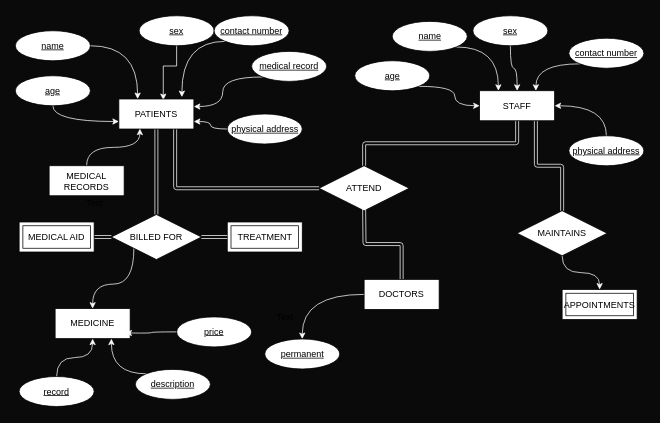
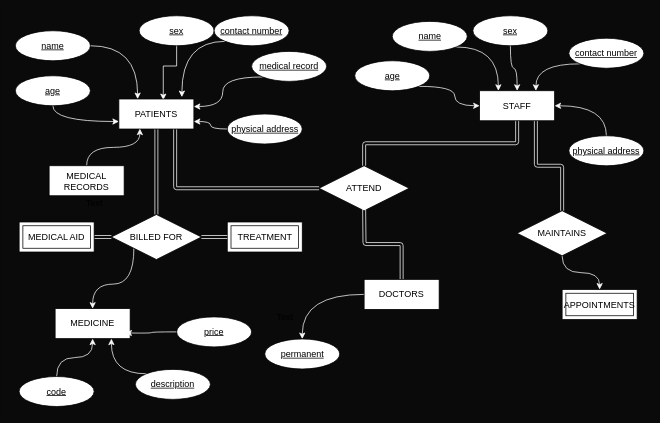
  <mxCell id="0" />
  <mxCell id="1" parent="0" />
  <mxCell id="2" style="edgeStyle=orthogonalEdgeStyle;rounded=0;orthogonalLoop=1;jettySize=auto;html=1;exitX=0.5;exitY=1;exitDx=0;exitDy=0;entryX=0.592;entryY=0.035;entryDx=0;entryDy=0;entryPerimeter=0;strokeColor=#FFFFFF;" parent="1" source="3" target="9" edge="1"><mxGeometry relative="1" as="geometry"><Array as="points"><mxPoint x="235" y="87.5" /><mxPoint x="217" y="87.5" /></Array></mxGeometry></mxCell>
  <mxCell id="3" value="sex" style="ellipse;whiteSpace=wrap;html=1;align=center;fontStyle=4;" parent="1" vertex="1"><mxGeometry x="185" y="20.5" width="100" height="40" as="geometry" /></mxCell>
  <mxCell id="4" style="edgeStyle=orthogonalEdgeStyle;shape=link;curved=1;orthogonalLoop=1;jettySize=auto;html=1;exitX=0.5;exitY=0;exitDx=0;exitDy=0;entryX=0.5;entryY=1;entryDx=0;entryDy=0;strokeColor=#FAFAFA;" parent="1" source="5" target="11" edge="1"><mxGeometry relative="1" as="geometry" /></mxCell>
  <mxCell id="5" value="ATTEND" style="shape=rhombus;perimeter=rhombusPerimeter;whiteSpace=wrap;html=1;align=center;" parent="1" vertex="1"><mxGeometry x="425" y="220.5" width="120" height="60" as="geometry" /></mxCell>
  <mxCell id="6" value="TREATMENT" style="shape=ext;margin=3;double=1;whiteSpace=wrap;html=1;align=center;" parent="1" vertex="1"><mxGeometry x="302.5" y="295.5" width="100" height="40" as="geometry" /></mxCell>
  <mxCell id="7" style="edgeStyle=orthogonalEdgeStyle;curved=1;orthogonalLoop=1;jettySize=auto;html=1;exitX=0.75;exitY=1;exitDx=0;exitDy=0;entryX=0;entryY=0.5;entryDx=0;entryDy=0;shape=link;strokeColor=#FAFAFA;" parent="1" source="9" target="5" edge="1"><mxGeometry relative="1" as="geometry" /></mxCell>
  <mxCell id="8" style="edgeStyle=orthogonalEdgeStyle;shape=link;curved=1;orthogonalLoop=1;jettySize=auto;html=1;exitX=0.5;exitY=1;exitDx=0;exitDy=0;entryX=0.5;entryY=0;entryDx=0;entryDy=0;strokeColor=#FAFAFA;" parent="1" source="9" target="15" edge="1"><mxGeometry relative="1" as="geometry" /></mxCell>
  <mxCell id="9" value="PATIENTS" style="whiteSpace=wrap;html=1;align=center;" parent="1" vertex="1"><mxGeometry x="158" y="131.5" width="100" height="40" as="geometry" /></mxCell>
  <mxCell id="10" style="edgeStyle=orthogonalEdgeStyle;curved=1;orthogonalLoop=1;jettySize=auto;html=1;exitX=0.75;exitY=1;exitDx=0;exitDy=0;entryX=0.5;entryY=0;entryDx=0;entryDy=0;strokeColor=#FAFAFA;shape=link;" parent="1" source="11" target="44" edge="1"><mxGeometry relative="1" as="geometry" /></mxCell>
  <mxCell id="11" value="STAFF" style="whiteSpace=wrap;html=1;align=center;" parent="1" vertex="1"><mxGeometry x="639" y="120.5" width="100" height="40" as="geometry" /></mxCell>
  <mxCell id="12" style="edgeStyle=orthogonalEdgeStyle;shape=link;curved=1;orthogonalLoop=1;jettySize=auto;html=1;exitX=1;exitY=0.5;exitDx=0;exitDy=0;entryX=0;entryY=0.5;entryDx=0;entryDy=0;strokeColor=#FAFAFA;" parent="1" source="15" target="6" edge="1"><mxGeometry relative="1" as="geometry" /></mxCell>
  <mxCell id="13" style="edgeStyle=orthogonalEdgeStyle;shape=link;curved=1;orthogonalLoop=1;jettySize=auto;html=1;exitX=0;exitY=0.5;exitDx=0;exitDy=0;entryX=1;entryY=0.5;entryDx=0;entryDy=0;strokeColor=#FAFAFA;" parent="1" source="15" target="20" edge="1"><mxGeometry relative="1" as="geometry" /></mxCell>
  <mxCell id="14" style="edgeStyle=orthogonalEdgeStyle;curved=1;orthogonalLoop=1;jettySize=auto;html=1;exitX=0;exitY=1;exitDx=0;exitDy=0;entryX=0.5;entryY=0;entryDx=0;entryDy=0;strokeColor=#FAFAFA;" parent="1" source="15" target="16" edge="1"><mxGeometry relative="1" as="geometry" /></mxCell>
  <mxCell id="15" value="BILLED FOR" style="shape=rhombus;perimeter=rhombusPerimeter;whiteSpace=wrap;html=1;align=center;" parent="1" vertex="1"><mxGeometry x="148" y="285.5" width="120" height="60" as="geometry" /></mxCell>
  <mxCell id="16" value="MEDICINE" style="whiteSpace=wrap;html=1;align=center;" parent="1" vertex="1"><mxGeometry x="73" y="411" width="100" height="40" as="geometry" /></mxCell>
  <mxCell id="17" style="edgeStyle=orthogonalEdgeStyle;curved=1;orthogonalLoop=1;jettySize=auto;html=1;exitX=0.5;exitY=0;exitDx=0;exitDy=0;strokeColor=#FAFAFA;shape=link;" parent="1" source="19" edge="1"><mxGeometry relative="1" as="geometry"><mxPoint x="485" y="276.7" as="targetPoint" /></mxGeometry></mxCell>
  <mxCell id="18" style="edgeStyle=orthogonalEdgeStyle;curved=1;orthogonalLoop=1;jettySize=auto;html=1;exitX=0;exitY=0.5;exitDx=0;exitDy=0;entryX=0.5;entryY=0;entryDx=0;entryDy=0;strokeColor=#FAFAFA;" parent="1" source="19" target="42" edge="1"><mxGeometry relative="1" as="geometry" /></mxCell>
  <mxCell id="19" value="DOCTORS" style="whiteSpace=wrap;html=1;align=center;" parent="1" vertex="1"><mxGeometry x="485" y="372" width="100" height="40" as="geometry" /></mxCell>
  <mxCell id="20" value="MEDICAL AID" style="shape=ext;margin=3;double=1;whiteSpace=wrap;html=1;align=center;" parent="1" vertex="1"><mxGeometry x="25" y="295.5" width="100" height="40" as="geometry" /></mxCell>
  <mxCell id="21" style="edgeStyle=orthogonalEdgeStyle;curved=1;orthogonalLoop=1;jettySize=auto;html=1;exitX=0.5;exitY=1;exitDx=0;exitDy=0;strokeColor=#FFFFFF;entryX=0;entryY=0.75;entryDx=0;entryDy=0;" parent="1" source="22" target="9" edge="1"><mxGeometry relative="1" as="geometry"><mxPoint x="101" y="157.5" as="targetPoint" /></mxGeometry></mxCell>
  <mxCell id="22" value="age" style="ellipse;whiteSpace=wrap;html=1;align=center;fontStyle=4;" parent="1" vertex="1"><mxGeometry y="100.5" width="100" height="40" as="geometry" x="20" /></mxCell>
  <mxCell id="23" style="edgeStyle=orthogonalEdgeStyle;orthogonalLoop=1;jettySize=auto;html=1;strokeColor=#FFFFFF;entryX=0.25;entryY=0;entryDx=0;entryDy=0;curved=1;" parent="1" source="24" target="9" edge="1"><mxGeometry relative="1" as="geometry"><mxPoint x="140" y="120.5" as="targetPoint" /></mxGeometry></mxCell>
  <mxCell id="24" value="name" style="ellipse;whiteSpace=wrap;html=1;align=center;fontStyle=4;" parent="1" vertex="1"><mxGeometry y="40.5" width="100" height="40" as="geometry" x="20" /></mxCell>
  <mxCell id="25" style="edgeStyle=orthogonalEdgeStyle;curved=1;orthogonalLoop=1;jettySize=auto;html=1;strokeColor=#FFFFFF;entryX=1;entryY=0.75;entryDx=0;entryDy=0;" parent="1" source="26" target="9" edge="1"><mxGeometry relative="1" as="geometry"><mxPoint x="230" y="160.5" as="targetPoint" /></mxGeometry></mxCell>
  <mxCell id="26" value="physical address" style="ellipse;whiteSpace=wrap;html=1;align=center;fontStyle=4;" parent="1" vertex="1"><mxGeometry x="302.5" y="151.5" width="100" height="40" as="geometry" /></mxCell>
  <mxCell id="27" style="edgeStyle=orthogonalEdgeStyle;curved=1;orthogonalLoop=1;jettySize=auto;html=1;exitX=0;exitY=1;exitDx=0;exitDy=0;entryX=0.84;entryY=-0.065;entryDx=0;entryDy=0;strokeColor=#FFFFFF;entryPerimeter=0;" parent="1" source="28" target="9" edge="1"><mxGeometry relative="1" as="geometry" /></mxCell>
  <mxCell id="28" value="contact number" style="ellipse;whiteSpace=wrap;html=1;align=center;fontStyle=4;" parent="1" vertex="1"><mxGeometry x="285" y="20.5" width="100" height="40" as="geometry" /></mxCell>
  <mxCell id="29" style="edgeStyle=orthogonalEdgeStyle;curved=1;orthogonalLoop=1;jettySize=auto;html=1;exitX=0;exitY=1;exitDx=0;exitDy=0;strokeColor=#FFFFFF;entryX=1;entryY=0.25;entryDx=0;entryDy=0;" parent="1" source="30" target="9" edge="1"><mxGeometry relative="1" as="geometry"><mxPoint x="220" y="127.5" as="targetPoint" /></mxGeometry></mxCell>
  <mxCell id="30" value="medical record" style="ellipse;whiteSpace=wrap;html=1;align=center;fontStyle=4;" parent="1" vertex="1"><mxGeometry x="335" y="68" width="100" height="40" as="geometry" /></mxCell>
  <mxCell id="31" style="edgeStyle=orthogonalEdgeStyle;curved=1;orthogonalLoop=1;jettySize=auto;html=1;exitX=0.5;exitY=1;exitDx=0;exitDy=0;strokeColor=#FAFAFA;" parent="1" source="32" target="11" edge="1"><mxGeometry relative="1" as="geometry" /></mxCell>
  <mxCell id="32" value="sex" style="ellipse;whiteSpace=wrap;html=1;align=center;fontStyle=4;" parent="1" vertex="1"><mxGeometry x="630" y="20.5" width="100" height="40" as="geometry" /></mxCell>
  <mxCell id="33" style="edgeStyle=orthogonalEdgeStyle;curved=1;orthogonalLoop=1;jettySize=auto;html=1;exitX=1;exitY=1;exitDx=0;exitDy=0;entryX=0.25;entryY=0;entryDx=0;entryDy=0;strokeColor=#FAFAFA;" parent="1" source="34" target="11" edge="1"><mxGeometry relative="1" as="geometry" /></mxCell>
  <mxCell id="34" value="name" style="ellipse;whiteSpace=wrap;html=1;align=center;fontStyle=4;" parent="1" vertex="1"><mxGeometry x="522.5" y="28" width="100" height="40" as="geometry" /></mxCell>
  <mxCell id="35" style="edgeStyle=orthogonalEdgeStyle;curved=1;orthogonalLoop=1;jettySize=auto;html=1;exitX=1;exitY=1;exitDx=0;exitDy=0;entryX=0;entryY=0.5;entryDx=0;entryDy=0;strokeColor=#FAFAFA;" parent="1" source="36" target="11" edge="1"><mxGeometry relative="1" as="geometry" /></mxCell>
  <mxCell id="36" value="age" style="ellipse;whiteSpace=wrap;html=1;align=center;fontStyle=4;" parent="1" vertex="1"><mxGeometry x="472.5" y="80.5" width="100" height="40" as="geometry" /></mxCell>
  <mxCell id="37" value="Text" style="text;html=1;align=center;verticalAlign=middle;resizable=0;points=[];;autosize=1;" parent="1" vertex="1"><mxGeometry x="109" y="260.5" width="32" height="18" as="geometry" /></mxCell>
  <mxCell id="38" style="edgeStyle=orthogonalEdgeStyle;curved=1;orthogonalLoop=1;jettySize=auto;html=1;exitX=0;exitY=1;exitDx=0;exitDy=0;strokeColor=#FAFAFA;entryX=0.75;entryY=0;entryDx=0;entryDy=0;" parent="1" source="39" target="11" edge="1"><mxGeometry relative="1" as="geometry"><mxPoint x="706" y="119.9" as="targetPoint" /></mxGeometry></mxCell>
  <mxCell id="39" value="contact number" style="ellipse;whiteSpace=wrap;html=1;align=center;fontStyle=4;" parent="1" vertex="1"><mxGeometry x="758" y="50.5" width="100" height="40" as="geometry" /></mxCell>
  <mxCell id="40" style="edgeStyle=orthogonalEdgeStyle;curved=1;orthogonalLoop=1;jettySize=auto;html=1;exitX=0.5;exitY=0;exitDx=0;exitDy=0;entryX=1;entryY=0.5;entryDx=0;entryDy=0;strokeColor=#FAFAFA;" parent="1" source="41" target="11" edge="1"><mxGeometry relative="1" as="geometry" /></mxCell>
  <mxCell id="41" value="physical address" style="ellipse;whiteSpace=wrap;html=1;align=center;fontStyle=4;" parent="1" vertex="1"><mxGeometry x="758" y="180.5" width="100" height="40" as="geometry" /></mxCell>
  <mxCell id="42" value="permanent" style="ellipse;whiteSpace=wrap;html=1;align=center;fontStyle=4;" parent="1" vertex="1"><mxGeometry x="352.5" y="451.5" width="100" height="40" as="geometry" /></mxCell>
  <mxCell id="43" style="edgeStyle=orthogonalEdgeStyle;curved=1;orthogonalLoop=1;jettySize=auto;html=1;exitX=0.5;exitY=1;exitDx=0;exitDy=0;entryX=0.5;entryY=0;entryDx=0;entryDy=0;strokeColor=#FAFAFA;" parent="1" source="44" target="45" edge="1"><mxGeometry relative="1" as="geometry" /></mxCell>
  <mxCell id="44" value="MAINTAINS" style="shape=rhombus;perimeter=rhombusPerimeter;whiteSpace=wrap;html=1;align=center;" parent="1" vertex="1"><mxGeometry x="689" y="280.5" width="120" height="60" as="geometry" /></mxCell>
  <mxCell id="45" value="APPOINTMENTS" style="shape=ext;margin=3;double=1;whiteSpace=wrap;html=1;align=center;" parent="1" vertex="1"><mxGeometry x="749" y="385.5" width="100" height="40" as="geometry" /></mxCell>
  <mxCell id="46" style="edgeStyle=orthogonalEdgeStyle;curved=1;orthogonalLoop=1;jettySize=auto;html=1;exitX=0.5;exitY=0;exitDx=0;exitDy=0;strokeColor=#FAFAFA;" parent="1" source="47" target="16" edge="1"><mxGeometry relative="1" as="geometry" /></mxCell>
- <mxCell id="47" value="record" style="ellipse;whiteSpace=wrap;html=1;align=center;fontStyle=4;" parent="1" vertex="1"><mxGeometry x="25" y="501.5" width="100" height="40" as="geometry" /></mxCell>
+ <mxCell id="47" value="code" style="ellipse;whiteSpace=wrap;html=1;align=center;fontStyle=4;" parent="1" vertex="1"><mxGeometry x="25" y="501.5" width="100" height="40" as="geometry" /></mxCell>
  <mxCell id="48" style="edgeStyle=orthogonalEdgeStyle;curved=1;orthogonalLoop=1;jettySize=auto;html=1;exitX=0;exitY=0.5;exitDx=0;exitDy=0;strokeColor=#FAFAFA;" parent="1" source="49" edge="1"><mxGeometry relative="1" as="geometry"><mxPoint x="166.8" y="443.4" as="targetPoint" /></mxGeometry></mxCell>
  <mxCell id="49" value="price" style="ellipse;whiteSpace=wrap;html=1;align=center;fontStyle=4;" parent="1" vertex="1"><mxGeometry x="235" y="422" width="100" height="40" as="geometry" /></mxCell>
  <mxCell id="50" style="edgeStyle=orthogonalEdgeStyle;curved=1;orthogonalLoop=1;jettySize=auto;html=1;exitX=0.5;exitY=0;exitDx=0;exitDy=0;strokeColor=#FAFAFA;entryX=0.28;entryY=0.988;entryDx=0;entryDy=0;entryPerimeter=0;" parent="1" source="51" target="9" edge="1"><mxGeometry relative="1" as="geometry"><mxPoint x="186" y="177.8" as="targetPoint" /></mxGeometry></mxCell>
  <mxCell id="51" value="MEDICAL RECORDS" style="whiteSpace=wrap;html=1;align=center;" parent="1" vertex="1"><mxGeometry x="65" y="220.5" width="100" height="40" as="geometry" /></mxCell>
  <mxCell id="52" style="edgeStyle=orthogonalEdgeStyle;curved=1;orthogonalLoop=1;jettySize=auto;html=1;exitX=0;exitY=0;exitDx=0;exitDy=0;entryX=0.75;entryY=1;entryDx=0;entryDy=0;strokeColor=#FAFAFA;" parent="1" source="53" target="16" edge="1"><mxGeometry relative="1" as="geometry" /></mxCell>
  <mxCell id="53" value="description" style="ellipse;whiteSpace=wrap;html=1;align=center;fontStyle=4;" parent="1" vertex="1"><mxGeometry x="180" y="492" width="100" height="40" as="geometry" /></mxCell>
  <mxCell id="54" value="Text" style="text;html=1;align=center;verticalAlign=middle;resizable=0;points=[];;autosize=1;" parent="1" vertex="1"><mxGeometry x="363" y="413" width="32" height="18" as="geometry" /></mxCell>
